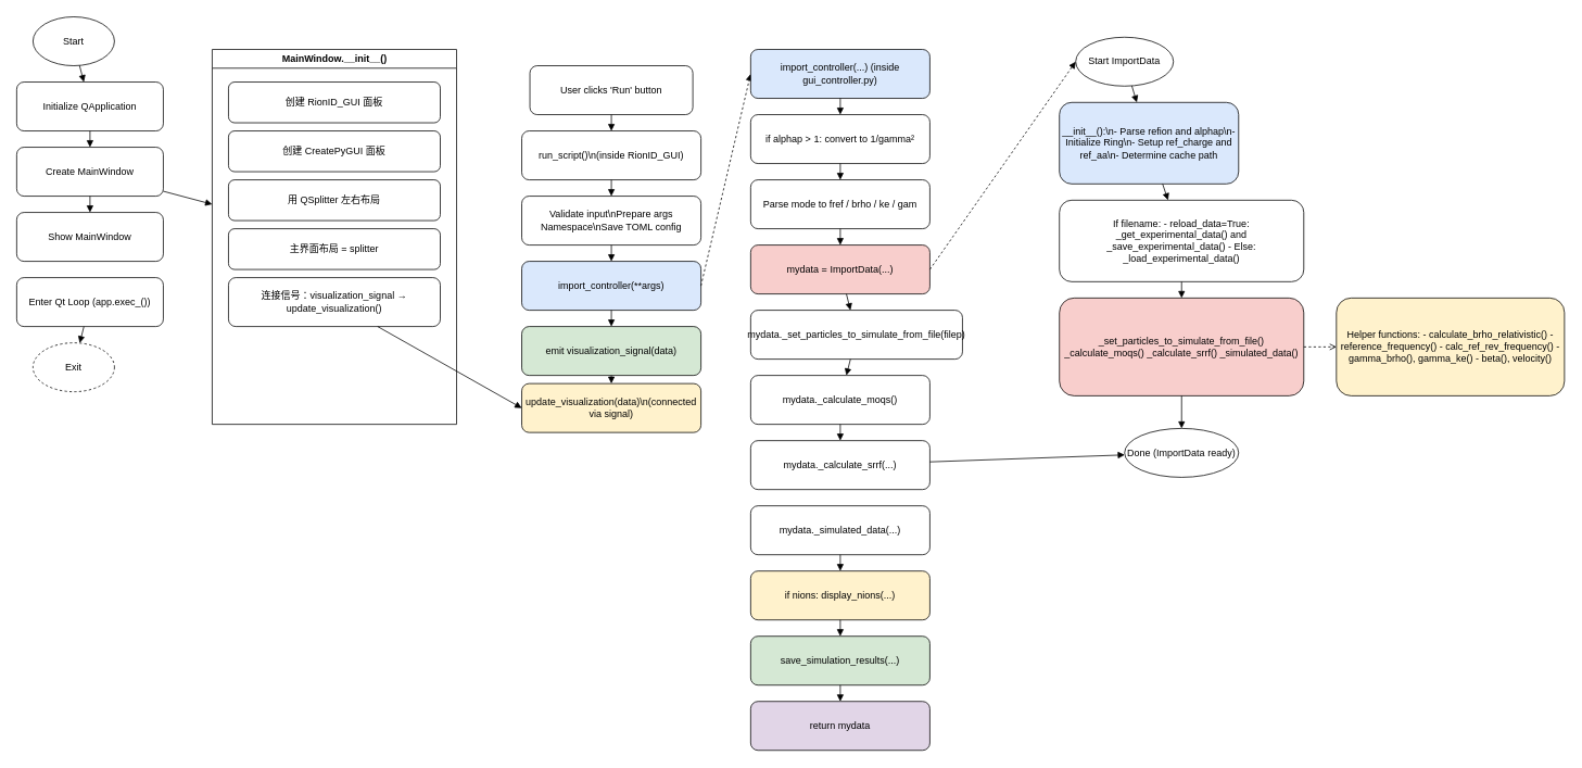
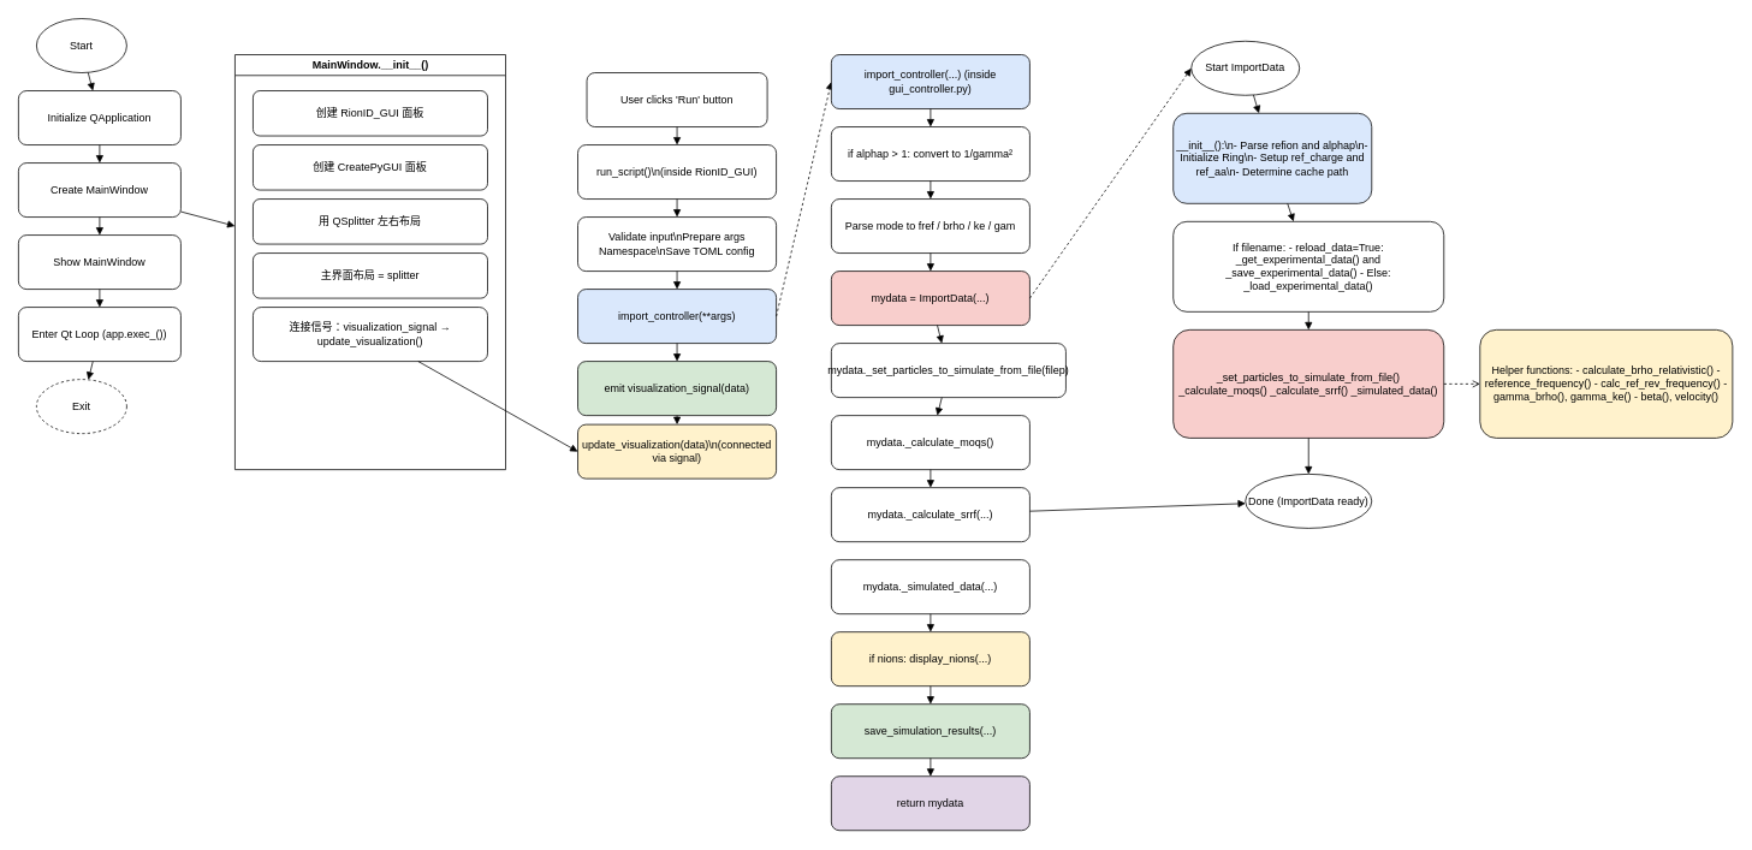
  <mxCell id="0" />
  <mxCell id="1" parent="0" />
  <mxCell id="2" value="Start" style="ellipse;whiteSpace=wrap;html=1;" vertex="1" parent="1"><mxGeometry x="40" y="20" width="100" height="60" as="geometry" /></mxCell>
  <mxCell id="3" value="Initialize QApplication" style="rounded=1;whiteSpace=wrap;html=1;" vertex="1" parent="1"><mxGeometry x="20" y="100" width="180" height="60" as="geometry" /></mxCell>
  <mxCell id="4" value="Create MainWindow" style="rounded=1;whiteSpace=wrap;html=1;" vertex="1" parent="1"><mxGeometry x="20" y="180" width="180" height="60" as="geometry" /></mxCell>
  <mxCell id="5" value="Show MainWindow" style="rounded=1;whiteSpace=wrap;html=1;" vertex="1" parent="1"><mxGeometry x="20" y="260" width="180" height="60" as="geometry" /></mxCell>
  <mxCell id="6" value="Enter Qt Loop (app.exec_())" style="rounded=1;whiteSpace=wrap;html=1;" vertex="1" parent="1"><mxGeometry x="20" y="340" width="180" height="60" as="geometry" /></mxCell>
  <mxCell id="7" value="Exit" style="ellipse;whiteSpace=wrap;html=1;dashed=1;" vertex="1" parent="1"><mxGeometry x="40" y="420" width="100" height="60" as="geometry" /></mxCell>
  <mxCell id="8" value="MainWindow.__init__()" style="swimlane;html=1;" vertex="1" parent="1"><mxGeometry x="260" y="60" width="300" height="460" as="geometry" /></mxCell>
  <mxCell id="9" value="创建 RionID_GUI 面板" style="rounded=1;whiteSpace=wrap;html=1;" vertex="1" parent="8"><mxGeometry x="20" y="40" width="260" height="50" as="geometry" /></mxCell>
  <mxCell id="10" value="创建 CreatePyGUI 面板" style="rounded=1;whiteSpace=wrap;html=1;" vertex="1" parent="8"><mxGeometry x="20" y="100" width="260" height="50" as="geometry" /></mxCell>
  <mxCell id="11" value="用 QSplitter 左右布局" style="rounded=1;whiteSpace=wrap;html=1;" vertex="1" parent="8"><mxGeometry x="20" y="160" width="260" height="50" as="geometry" /></mxCell>
  <mxCell id="12" value="主界面布局 = splitter" style="rounded=1;whiteSpace=wrap;html=1;" vertex="1" parent="8"><mxGeometry x="20" y="220" width="260" height="50" as="geometry" /></mxCell>
  <mxCell id="13" value="连接信号：visualization_signal → update_visualization()" style="rounded=1;whiteSpace=wrap;html=1;" vertex="1" parent="8"><mxGeometry x="20" y="280" width="260" height="60" as="geometry" /></mxCell>
  <mxCell id="14" style="endArrow=block;" edge="1" parent="1" source="2" target="3"><mxGeometry relative="1" as="geometry" /></mxCell>
  <mxCell id="15" style="endArrow=block;" edge="1" parent="1" source="3" target="4"><mxGeometry relative="1" as="geometry" /></mxCell>
  <mxCell id="16" style="endArrow=block;" edge="1" parent="1" source="4" target="5"><mxGeometry relative="1" as="geometry" /></mxCell>
+ <mxCell id="17" style="endArrow=block;" edge="1" parent="1" source="5" target="6"><mxGeometry relative="1" as="geometry" /></mxCell>
  <mxCell id="18" style="endArrow=block;" edge="1" parent="1" source="6" target="7"><mxGeometry relative="1" as="geometry" /></mxCell>
  <mxCell id="19" style="endArrow=block;" edge="1" parent="1" source="4" target="8"><mxGeometry relative="1" as="geometry" /></mxCell>
  <mxCell id="20" style="endArrow=block;entryX=0;entryY=0.5;entryDx=0;entryDy=0;" edge="1" parent="1" source="13" target="30"><mxGeometry relative="1" as="geometry"><mxPoint x="590" y="500" as="targetPoint" /></mxGeometry></mxCell>
  <mxCell id="21" value="User clicks 'Run' button" style="rounded=1;whiteSpace=wrap;html=1;" vertex="1" parent="1"><mxGeometry x="650" y="80" width="200" height="60" as="geometry" /></mxCell>
  <mxCell id="22" value="run_script()\n(inside RionID_GUI)" style="rounded=1;whiteSpace=wrap;html=1;fillColor=#ffffff;" vertex="1" parent="1"><mxGeometry x="640" y="160" width="220" height="60" as="geometry" /></mxCell>
  <mxCell id="23" value="Validate input\nPrepare args Namespace\nSave TOML config" style="rounded=1;whiteSpace=wrap;html=1;fillColor=#ffffff;" vertex="1" parent="1"><mxGeometry x="640" y="240" width="220" height="60" as="geometry" /></mxCell>
  <mxCell id="24" value="import_controller(**args)" style="rounded=1;whiteSpace=wrap;html=1;fillColor=#dae8fc;" vertex="1" parent="1"><mxGeometry x="640" y="320" width="220" height="60" as="geometry" /></mxCell>
  <mxCell id="25" value="emit visualization_signal(data)" style="rounded=1;whiteSpace=wrap;html=1;fillColor=#d5e8d4;" vertex="1" parent="1"><mxGeometry x="640" y="400" width="220" height="60" as="geometry" /></mxCell>
  <mxCell id="26" style="endArrow=block;" edge="1" parent="1" source="21" target="22"><mxGeometry relative="1" as="geometry" /></mxCell>
  <mxCell id="27" style="endArrow=block;" edge="1" parent="1" source="22" target="23"><mxGeometry relative="1" as="geometry" /></mxCell>
  <mxCell id="28" style="endArrow=block;" edge="1" parent="1" source="23" target="24"><mxGeometry relative="1" as="geometry" /></mxCell>
  <mxCell id="29" style="endArrow=block;" edge="1" parent="1" source="24" target="25"><mxGeometry relative="1" as="geometry" /></mxCell>
  <mxCell id="30" value="update_visualization(data)\n(connected via signal)" style="rounded=1;whiteSpace=wrap;html=1;fillColor=#fff2cc;" vertex="1" parent="1"><mxGeometry x="640" y="470" width="220" height="60" as="geometry" /></mxCell>
  <mxCell id="31" style="endArrow=block;dashed=1;" edge="1" parent="1" source="25" target="30"><mxGeometry relative="1" as="geometry" /></mxCell>
  <mxCell id="32" style="endArrow=block;dashed=1;exitX=1;exitY=0.5;exitDx=0;exitDy=0;entryX=0;entryY=0.5;entryDx=0;entryDy=0;" edge="1" parent="1" source="24" target="33"><mxGeometry relative="1" as="geometry"><mxPoint x="1010" y="70" as="targetPoint" /></mxGeometry></mxCell>
  <mxCell id="33" value="import_controller(...) (inside gui_controller.py)" style="rounded=1;whiteSpace=wrap;html=1;fillColor=#dae8fc;" vertex="1" parent="1"><mxGeometry x="921" y="60" width="220" height="60" as="geometry" /></mxCell>
  <mxCell id="34" value="if alphap &gt; 1: convert to 1/gamma²" style="rounded=1;whiteSpace=wrap;html=1;" vertex="1" parent="1"><mxGeometry x="921" y="140" width="220" height="60" as="geometry" /></mxCell>
  <mxCell id="35" value="Parse mode to fref / brho / ke / gam" style="rounded=1;whiteSpace=wrap;html=1;" vertex="1" parent="1"><mxGeometry x="921" y="220" width="220" height="60" as="geometry" /></mxCell>
  <mxCell id="36" value="mydata = ImportData(...)" style="rounded=1;whiteSpace=wrap;html=1;fillColor=#f8cecc;" vertex="1" parent="1"><mxGeometry x="921" y="300" width="220" height="60" as="geometry" /></mxCell>
  <mxCell id="37" value="mydata._set_particles_to_simulate_from_file(filep)" style="rounded=1;whiteSpace=wrap;html=1;" vertex="1" parent="1"><mxGeometry x="921" y="380" width="260" height="60" as="geometry" /></mxCell>
  <mxCell id="38" value="mydata._calculate_moqs()" style="rounded=1;whiteSpace=wrap;html=1;" vertex="1" parent="1"><mxGeometry x="921" y="460" width="220" height="60" as="geometry" /></mxCell>
  <mxCell id="39" value="mydata._calculate_srrf(...)" style="rounded=1;whiteSpace=wrap;html=1;" vertex="1" parent="1"><mxGeometry x="921" y="540" width="220" height="60" as="geometry" /></mxCell>
  <mxCell id="40" value="mydata._simulated_data(...)" style="rounded=1;whiteSpace=wrap;html=1;" vertex="1" parent="1"><mxGeometry x="921" y="620" width="220" height="60" as="geometry" /></mxCell>
  <mxCell id="41" value="if nions: display_nions(...)" style="rounded=1;whiteSpace=wrap;html=1;fillColor=#fff2cc;" vertex="1" parent="1"><mxGeometry x="921" y="700" width="220" height="60" as="geometry" /></mxCell>
  <mxCell id="42" value="save_simulation_results(...)" style="rounded=1;whiteSpace=wrap;html=1;fillColor=#d5e8d4;" vertex="1" parent="1"><mxGeometry x="921" y="780" width="220" height="60" as="geometry" /></mxCell>
  <mxCell id="43" value="return mydata" style="rounded=1;whiteSpace=wrap;html=1;fillColor=#e1d5e7;" vertex="1" parent="1"><mxGeometry x="921" y="860" width="220" height="60" as="geometry" /></mxCell>
  <mxCell id="44" style="endArrow=block;" edge="1" parent="1" source="33" target="34"><mxGeometry relative="1" as="geometry" /></mxCell>
  <mxCell id="45" style="endArrow=block;" edge="1" parent="1" source="34" target="35"><mxGeometry relative="1" as="geometry" /></mxCell>
  <mxCell id="46" style="endArrow=block;" edge="1" parent="1" source="35" target="36"><mxGeometry relative="1" as="geometry" /></mxCell>
  <mxCell id="47" style="endArrow=block;" edge="1" parent="1" source="36" target="37"><mxGeometry relative="1" as="geometry" /></mxCell>
  <mxCell id="48" style="endArrow=block;" edge="1" parent="1" source="37" target="38"><mxGeometry relative="1" as="geometry" /></mxCell>
  <mxCell id="49" style="endArrow=block;" edge="1" parent="1" source="38" target="39"><mxGeometry relative="1" as="geometry" /></mxCell>
  <mxCell id="50" style="endArrow=block;" edge="1" parent="1" source="39" target="63"><mxGeometry relative="1" as="geometry" /></mxCell>
  <mxCell id="51" style="endArrow=block;" edge="1" parent="1" source="40" target="41"><mxGeometry relative="1" as="geometry" /></mxCell>
  <mxCell id="52" style="endArrow=block;" edge="1" parent="1" source="41" target="42"><mxGeometry relative="1" as="geometry" /></mxCell>
  <mxCell id="53" style="endArrow=block;" edge="1" parent="1" source="42" target="43"><mxGeometry relative="1" as="geometry" /></mxCell>
  <mxCell id="54" value="Start ImportData" style="ellipse;whiteSpace=wrap;html=1;" vertex="1" parent="1"><mxGeometry x="1320" y="45" width="120" height="60" as="geometry" /></mxCell>
  <mxCell id="55" value="__init__():\n- Parse refion and alphap\n- Initialize Ring\n- Setup ref_charge and ref_aa\n- Determine cache path" style="rounded=1;whiteSpace=wrap;html=1;fillColor=#dae8fc;" vertex="1" parent="1"><mxGeometry x="1300" y="125" width="220" height="100" as="geometry" /></mxCell>
  <mxCell id="56" style="endArrow=block;" edge="1" parent="1" source="54" target="55"><mxGeometry relative="1" as="geometry" /></mxCell>
  <mxCell id="57" value="If filename: - reload_data=True: _get_experimental_data() and _save_experimental_data() - Else: _load_experimental_data()" style="rounded=1;whiteSpace=wrap;html=1;fillColor=#ffffff;" vertex="1" parent="1"><mxGeometry x="1300" y="245" width="300" height="100" as="geometry" /></mxCell>
  <mxCell id="58" style="endArrow=block;" edge="1" parent="1" source="55" target="57"><mxGeometry relative="1" as="geometry" /></mxCell>
  <mxCell id="59" value="_set_particles_to_simulate_from_file() _calculate_moqs() _calculate_srrf() _simulated_data()" style="rounded=1;whiteSpace=wrap;html=1;fillColor=#f8cecc;" vertex="1" parent="1"><mxGeometry x="1300" y="365" width="300" height="120" as="geometry" /></mxCell>
  <mxCell id="60" style="endArrow=block;" edge="1" parent="1" source="57" target="59"><mxGeometry relative="1" as="geometry" /></mxCell>
  <mxCell id="61" value="Helper functions: - calculate_brho_relativistic() - reference_frequency() - calc_ref_rev_frequency() - gamma_brho(), gamma_ke() - beta(), velocity()" style="rounded=1;whiteSpace=wrap;html=1;fillColor=#fff2cc;" vertex="1" parent="1"><mxGeometry x="1640" y="365" width="280" height="120" as="geometry" /></mxCell>
  <mxCell id="62" style="endArrow=open;dashed=1;" edge="1" parent="1" source="59" target="61"><mxGeometry relative="1" as="geometry" /></mxCell>
  <mxCell id="63" value="Done (ImportData ready)" style="ellipse;whiteSpace=wrap;html=1;" vertex="1" parent="1"><mxGeometry x="1380" y="525" width="140" height="60" as="geometry" /></mxCell>
  <mxCell id="64" style="endArrow=block;" edge="1" parent="1" source="59" target="63"><mxGeometry relative="1" as="geometry" /></mxCell>
  <mxCell id="65" style="endArrow=block;dashed=1;exitX=1;exitY=0.5;exitDx=0;exitDy=0;entryX=0;entryY=0.5;entryDx=0;entryDy=0;" edge="1" parent="1" source="36" target="54"><mxGeometry relative="1" as="geometry"><mxPoint x="1220" y="340" as="sourcePoint" /><mxPoint x="1281" y="80" as="targetPoint" /></mxGeometry></mxCell>
